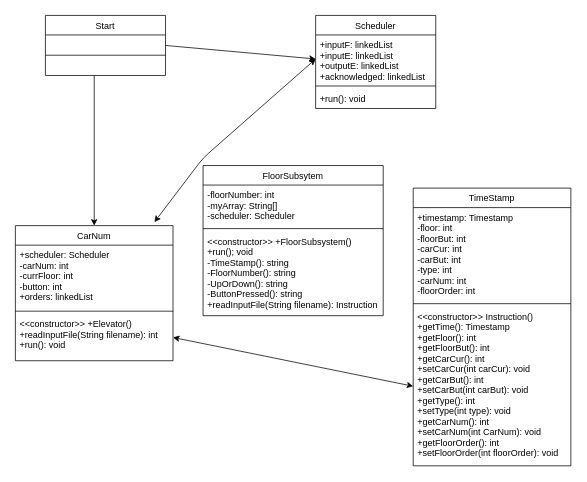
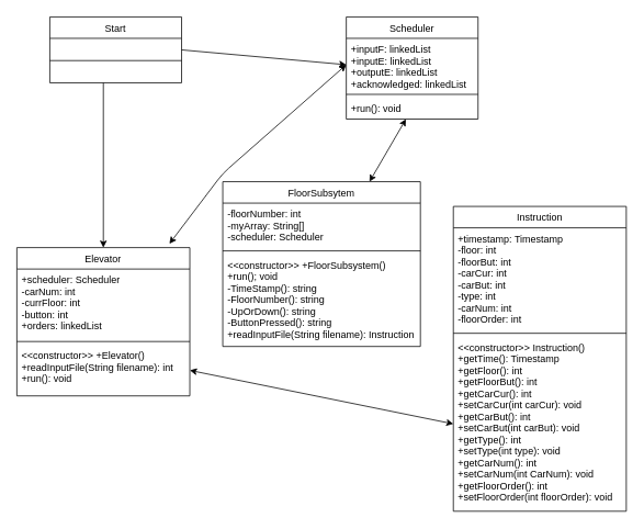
  <mxCell id="0" />
  <mxCell id="1" parent="0" />
  <mxCell id="2" value="Scheduler" style="swimlane;fontStyle=0;align=center;verticalAlign=top;childLayout=stackLayout;horizontal=1;startSize=26;horizontalStack=0;resizeParent=1;resizeLast=0;collapsible=1;marginBottom=0;rounded=0;shadow=0;strokeWidth=1;" parent="1" vertex="1" treatAsSingle="0"><mxGeometry x="420" y="20" width="160" height="124" as="geometry"><mxRectangle x="230" y="140" width="160" height="26" as="alternateBounds" /></mxGeometry></mxCell>
  <mxCell id="3" value="+inputF: linkedList&#10;+inputE: linkedList&#10;+outputE: linkedList&#10;+acknowledged: linkedList&#10;" style="text;align=left;verticalAlign=top;spacingLeft=4;spacingRight=4;overflow=hidden;rotatable=0;points=[[0,0.5],[1,0.5]];portConstraint=eastwest;" parent="2" vertex="1"><mxGeometry y="26" width="160" height="64" as="geometry" /></mxCell>
  <mxCell id="4" value="" style="line;html=1;strokeWidth=1;align=left;verticalAlign=middle;spacingTop=-1;spacingLeft=3;spacingRight=3;rotatable=0;labelPosition=right;points=[];portConstraint=eastwest;" parent="2" vertex="1"><mxGeometry y="90" width="160" height="8" as="geometry" /></mxCell>
  <mxCell id="5" value="+run(): void" style="text;align=left;verticalAlign=top;spacingLeft=4;spacingRight=4;overflow=hidden;rotatable=0;points=[[0,0.5],[1,0.5]];portConstraint=eastwest;" parent="2" vertex="1"><mxGeometry y="98" width="160" height="26" as="geometry" /></mxCell>
- <mxCell id="6" value="CarNum" style="swimlane;fontStyle=0;align=center;verticalAlign=top;childLayout=stackLayout;horizontal=1;startSize=26;horizontalStack=0;resizeParent=1;resizeLast=0;collapsible=1;marginBottom=0;rounded=0;shadow=0;strokeWidth=1;" parent="1" vertex="1" treatAsSingle="0"><mxGeometry x="20" y="300" width="210" height="180" as="geometry"><mxRectangle x="130" y="380" width="160" height="26" as="alternateBounds" /></mxGeometry></mxCell>
+ <mxCell id="6" value="Elevator" style="swimlane;fontStyle=0;align=center;verticalAlign=top;childLayout=stackLayout;horizontal=1;startSize=26;horizontalStack=0;resizeParent=1;resizeLast=0;collapsible=1;marginBottom=0;rounded=0;shadow=0;strokeWidth=1;" parent="1" vertex="1" treatAsSingle="0"><mxGeometry x="20" y="300" width="210" height="180" as="geometry"><mxRectangle x="130" y="380" width="160" height="26" as="alternateBounds" /></mxGeometry></mxCell>
  <mxCell id="7" value="+scheduler: Scheduler&#10;-carNum: int&#10;-currFloor: int&#10;-button: int&#10;+orders: linkedList" style="text;align=left;verticalAlign=top;spacingLeft=4;spacingRight=4;overflow=hidden;rotatable=0;points=[[0,0.5],[1,0.5]];portConstraint=eastwest;" parent="6" vertex="1"><mxGeometry y="26" width="210" height="84" as="geometry" /></mxCell>
  <mxCell id="8" value="" style="line;html=1;strokeWidth=1;align=left;verticalAlign=middle;spacingTop=-1;spacingLeft=3;spacingRight=3;rotatable=0;labelPosition=right;points=[];portConstraint=eastwest;" parent="6" vertex="1"><mxGeometry y="110" width="210" height="8" as="geometry" /></mxCell>
  <mxCell id="9" value="&lt;&lt;constructor&gt;&gt; +Elevator()&#10;+readInputFile(String filename): int&#10;+run(): void" style="text;align=left;verticalAlign=top;spacingLeft=4;spacingRight=4;overflow=hidden;rotatable=0;points=[[0,0.5],[1,0.5]];portConstraint=eastwest;fontStyle=0" parent="6" vertex="1"><mxGeometry y="118" width="210" height="62" as="geometry" /></mxCell>
  <mxCell id="10" value="FloorSubsytem" style="swimlane;fontStyle=0;align=center;verticalAlign=top;childLayout=stackLayout;horizontal=1;startSize=26;horizontalStack=0;resizeParent=1;resizeLast=0;collapsible=1;marginBottom=0;rounded=0;shadow=0;strokeWidth=1;" parent="1" vertex="1" treatAsSingle="0"><mxGeometry x="270" y="220" width="240" height="200" as="geometry"><mxRectangle x="550" y="140" width="160" height="26" as="alternateBounds" /></mxGeometry></mxCell>
  <mxCell id="11" value="-floorNumber: int&#10;-myArray: String[]&#10;-scheduler: Scheduler" style="text;align=left;verticalAlign=top;spacingLeft=4;spacingRight=4;overflow=hidden;rotatable=0;points=[[0,0.5],[1,0.5]];portConstraint=eastwest;" parent="10" vertex="1"><mxGeometry y="26" width="240" height="54" as="geometry" /></mxCell>
  <mxCell id="12" value="" style="line;html=1;strokeWidth=1;align=left;verticalAlign=middle;spacingTop=-1;spacingLeft=3;spacingRight=3;rotatable=0;labelPosition=right;points=[];portConstraint=eastwest;" parent="10" vertex="1"><mxGeometry y="80" width="240" height="8" as="geometry" /></mxCell>
  <mxCell id="13" value="&lt;&lt;constructor&gt;&gt; +FloorSubsystem()&#10;+run(); void&#10;-TimeStamp(): string&#10;-FloorNumber(): string&#10;-UpOrDown(): string&#10;-ButtonPressed(): string&#10;+readInputFile(String filename): Instruction&#10;&#10;" style="text;align=left;verticalAlign=top;spacingLeft=4;spacingRight=4;overflow=hidden;rotatable=0;points=[[0,0.5],[1,0.5]];portConstraint=eastwest;" parent="10" vertex="1"><mxGeometry y="88" width="240" height="112" as="geometry" /></mxCell>
- <mxCell id="14" value="TimeStamp" style="swimlane;fontStyle=0;align=center;verticalAlign=top;childLayout=stackLayout;horizontal=1;startSize=26;horizontalStack=0;resizeParent=1;resizeLast=0;collapsible=1;marginBottom=0;rounded=0;shadow=0;strokeWidth=1;" parent="1" vertex="1" treatAsSingle="0"><mxGeometry x="550" y="250" width="210" height="370" as="geometry"><mxRectangle x="550" y="140" width="160" height="26" as="alternateBounds" /></mxGeometry></mxCell>
+ <mxCell id="14" value="Instruction" style="swimlane;fontStyle=0;align=center;verticalAlign=top;childLayout=stackLayout;horizontal=1;startSize=26;horizontalStack=0;resizeParent=1;resizeLast=0;collapsible=1;marginBottom=0;rounded=0;shadow=0;strokeWidth=1;" parent="1" vertex="1" treatAsSingle="0"><mxGeometry x="550" y="250" width="210" height="370" as="geometry"><mxRectangle x="550" y="140" width="160" height="26" as="alternateBounds" /></mxGeometry></mxCell>
  <mxCell id="15" value="+timestamp: Timestamp&#10;-floor: int&#10;-floorBut: int&#10;-carCur: int&#10;-carBut: int&#10;-type: int&#10;-carNum: int&#10;-floorOrder: int" style="text;align=left;verticalAlign=top;spacingLeft=4;spacingRight=4;overflow=hidden;rotatable=0;points=[[0,0.5],[1,0.5]];portConstraint=eastwest;" parent="14" vertex="1"><mxGeometry y="26" width="210" height="124" as="geometry" /></mxCell>
  <mxCell id="16" value="" style="line;html=1;strokeWidth=1;align=left;verticalAlign=middle;spacingTop=-1;spacingLeft=3;spacingRight=3;rotatable=0;labelPosition=right;points=[];portConstraint=eastwest;" parent="14" vertex="1"><mxGeometry y="150" width="210" height="8" as="geometry" /></mxCell>
  <mxCell id="17" value="&lt;&lt;constructor&gt;&gt; Instruction()&#10;+getTime(): Timestamp&#10;+getFloor(): int&#10;+getFloorBut(): int&#10;+getCarCur(): int&#10;+setCarCur(int carCur): void&#10;+getCarBut(): int&#10;+setCarBut(int carBut): void&#10;+getType(): int&#10;+setType(int type): void&#10;+getCarNum(): int&#10;+setCarNum(int CarNum): void&#10;+getFloorOrder(): int&#10;+setFloorOrder(int floorOrder): void &#10;" style="text;align=left;verticalAlign=top;spacingLeft=4;spacingRight=4;overflow=hidden;rotatable=0;points=[[0,0.5],[1,0.5]];portConstraint=eastwest;" parent="14" vertex="1"><mxGeometry y="158" width="210" height="212" as="geometry" /></mxCell>
  <mxCell id="18" value="Start" style="swimlane;fontStyle=0;align=center;verticalAlign=top;childLayout=stackLayout;horizontal=1;startSize=26;horizontalStack=0;resizeParent=1;resizeLast=0;collapsible=1;marginBottom=0;rounded=0;shadow=0;strokeWidth=1;" parent="1" vertex="1" treatAsSingle="0"><mxGeometry x="60" y="20" width="160" height="80" as="geometry"><mxRectangle x="340" y="380" width="170" height="26" as="alternateBounds" /></mxGeometry></mxCell>
  <mxCell id="19" value="" style="line;html=1;strokeWidth=1;align=left;verticalAlign=middle;spacingTop=-1;spacingLeft=3;spacingRight=3;rotatable=0;labelPosition=right;points=[];portConstraint=eastwest;" parent="18" vertex="1"><mxGeometry y="26" width="160" height="54" as="geometry" /></mxCell>
  <mxCell id="20" value="" style="endArrow=classic;html=1;entryX=0.5;entryY=0;entryDx=0;entryDy=0;" parent="1" target="6" edge="1"><mxGeometry width="50" height="50" relative="1" as="geometry"><mxPoint x="125" y="100" as="sourcePoint" /><mxPoint x="250" y="160" as="targetPoint" /></mxGeometry></mxCell>
  <mxCell id="21" value="" style="endArrow=classic;html=1;exitX=1;exitY=0.5;exitDx=0;exitDy=0;entryX=0;entryY=0.5;entryDx=0;entryDy=0;" parent="1" source="18" target="3" edge="1"><mxGeometry width="50" height="50" relative="1" as="geometry"><mxPoint x="140" y="132" as="sourcePoint" /><mxPoint x="390" y="100" as="targetPoint" /></mxGeometry></mxCell>
+ <mxCell id="22" value="" style="endArrow=classic;startArrow=classic;html=1;" parent="1" source="10" target="5" edge="1"><mxGeometry width="50" height="50" relative="1" as="geometry"><mxPoint x="350" y="210" as="sourcePoint" /><mxPoint x="370" y="150" as="targetPoint" /></mxGeometry></mxCell>
  <mxCell id="23" value="" style="endArrow=classic;startArrow=classic;html=1;entryX=0;entryY=0.5;entryDx=0;entryDy=0;exitX=0.882;exitY=-0.026;exitDx=0;exitDy=0;exitPerimeter=0;" parent="1" source="6" target="3" edge="1"><mxGeometry width="50" height="50" relative="1" as="geometry"><mxPoint x="-10" y="690" as="sourcePoint" /><mxPoint x="40" y="640" as="targetPoint" /><Array as="points"><mxPoint x="270" y="210" /></Array></mxGeometry></mxCell>
  <mxCell id="24" value="" style="endArrow=classic;startArrow=classic;html=1;entryX=0;entryY=0.5;entryDx=0;entryDy=0;exitX=1;exitY=0.5;exitDx=0;exitDy=0;" edge="1" parent="1" source="9" target="17"><mxGeometry width="50" height="50" relative="1" as="geometry"><mxPoint x="370" y="500" as="sourcePoint" /><mxPoint x="420" y="450" as="targetPoint" /></mxGeometry></mxCell>
